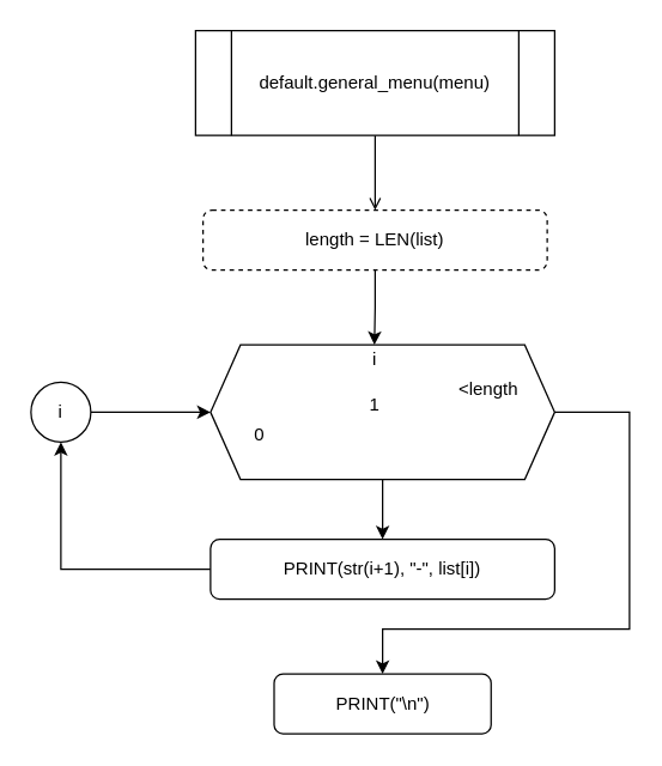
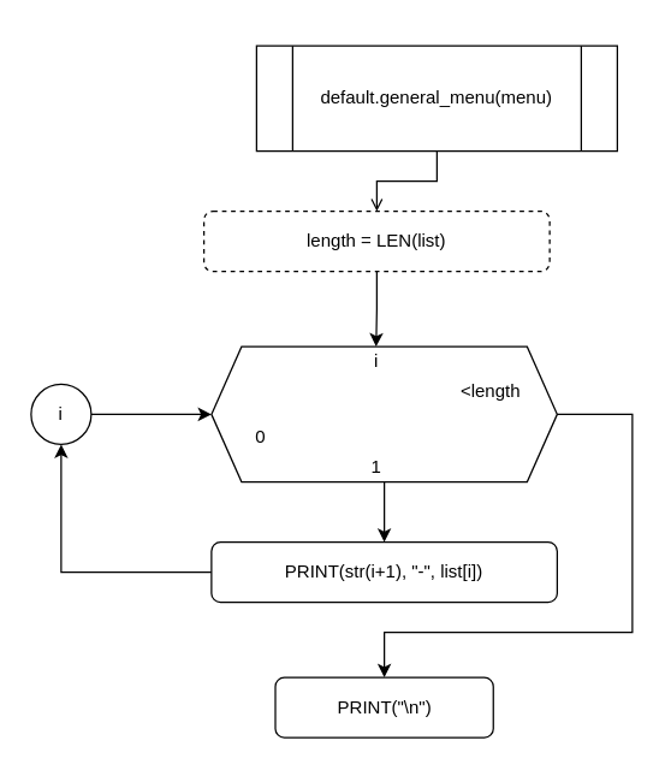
  <mxCell id="0" />
  <mxCell id="1" parent="0" />
  <mxCell id="2" value="" style="edgeStyle=orthogonalEdgeStyle;rounded=0;orthogonalLoop=1;jettySize=auto;html=1;endArrow=open;" edge="1" parent="1" source="3" target="5"><mxGeometry relative="1" as="geometry" /></mxCell>
- <mxCell id="3" value="default.general_menu(menu)" style="shape=process;whiteSpace=wrap;html=1;backgroundOutline=1;" vertex="1" parent="1"><mxGeometry x="130" y="20" width="240" height="70" as="geometry" /></mxCell>
+ <mxCell id="3" value="default.general_menu(menu)" style="shape=process;whiteSpace=wrap;html=1;backgroundOutline=1;" vertex="1" parent="1"><mxGeometry x="170" y="30" width="240" height="70" as="geometry" /></mxCell>
  <mxCell id="4" style="edgeStyle=orthogonalEdgeStyle;rounded=0;orthogonalLoop=1;jettySize=auto;html=1;entryX=0.5;entryY=0;entryDx=0;entryDy=0;" edge="1" parent="1" source="5" target="8"><mxGeometry relative="1" as="geometry" /></mxCell>
  <mxCell id="5" value="length = LEN(list)" style="rounded=1;whiteSpace=wrap;html=1;dashed=1;" vertex="1" parent="1"><mxGeometry x="135" y="140" width="230" height="40" as="geometry" /></mxCell>
  <mxCell id="6" value="" style="group" vertex="1" connectable="0" parent="1"><mxGeometry x="140" y="230" width="230" height="90" as="geometry" /></mxCell>
  <mxCell id="7" value="" style="shape=hexagon;perimeter=hexagonPerimeter2;whiteSpace=wrap;html=1;fixedSize=1;" vertex="1" parent="6"><mxGeometry width="230.0" height="90" as="geometry" /></mxCell>
  <mxCell id="8" value="i" style="text;html=1;strokeColor=none;fillColor=none;align=center;verticalAlign=middle;whiteSpace=wrap;rounded=0;" vertex="1" parent="6"><mxGeometry x="87.619" width="43.81" height="20" as="geometry" /></mxCell>
  <mxCell id="9" value="0" style="text;html=1;strokeColor=none;fillColor=none;align=center;verticalAlign=middle;whiteSpace=wrap;rounded=0;" vertex="1" parent="6"><mxGeometry x="10.952" y="50" width="43.81" height="20" as="geometry" /></mxCell>
- <mxCell id="10" value="1" style="text;html=1;strokeColor=none;fillColor=none;align=center;verticalAlign=middle;whiteSpace=wrap;rounded=0;" vertex="1" parent="6"><mxGeometry x="87.619" y="30" width="43.81" height="20" as="geometry" /></mxCell>
+ <mxCell id="10" value="1" style="text;html=1;strokeColor=none;fillColor=none;align=center;verticalAlign=middle;whiteSpace=wrap;rounded=0;" vertex="1" parent="6"><mxGeometry x="87.619" y="70" width="43.81" height="20" as="geometry" /></mxCell>
  <mxCell id="11" value="&amp;lt;length" style="text;html=1;strokeColor=none;fillColor=none;align=center;verticalAlign=middle;whiteSpace=wrap;rounded=0;" vertex="1" parent="6"><mxGeometry x="164.286" y="20" width="43.81" height="20" as="geometry" /></mxCell>
  <mxCell id="12" style="edgeStyle=orthogonalEdgeStyle;rounded=0;orthogonalLoop=1;jettySize=auto;html=1;entryX=0.5;entryY=1;entryDx=0;entryDy=0;" edge="1" parent="1" source="13" target="16"><mxGeometry relative="1" as="geometry" /></mxCell>
  <mxCell id="13" value="PRINT(str(i+1), &quot;-&quot;, list[i])" style="rounded=1;whiteSpace=wrap;html=1;" vertex="1" parent="1"><mxGeometry x="140" y="360" width="230" height="40" as="geometry" /></mxCell>
  <mxCell id="14" value="" style="edgeStyle=orthogonalEdgeStyle;rounded=0;orthogonalLoop=1;jettySize=auto;html=1;" edge="1" parent="1" source="7" target="13"><mxGeometry relative="1" as="geometry" /></mxCell>
  <mxCell id="15" style="edgeStyle=orthogonalEdgeStyle;rounded=0;orthogonalLoop=1;jettySize=auto;html=1;entryX=0;entryY=0.5;entryDx=0;entryDy=0;" edge="1" parent="1" source="16" target="7"><mxGeometry relative="1" as="geometry" /></mxCell>
  <mxCell id="16" value="i" style="ellipse;whiteSpace=wrap;html=1;aspect=fixed;" vertex="1" parent="1"><mxGeometry x="20" y="255" width="40" height="40" as="geometry" /></mxCell>
  <mxCell id="17" value="PRINT(&quot;\n&quot;)" style="rounded=1;whiteSpace=wrap;html=1;" vertex="1" parent="1"><mxGeometry x="182.5" y="450" width="145" height="40" as="geometry" /></mxCell>
  <mxCell id="18" style="edgeStyle=orthogonalEdgeStyle;rounded=0;orthogonalLoop=1;jettySize=auto;html=1;entryX=0.5;entryY=0;entryDx=0;entryDy=0;" edge="1" parent="1" source="7" target="17"><mxGeometry relative="1" as="geometry"><Array as="points"><mxPoint x="420" y="275" /><mxPoint x="420" y="420" /><mxPoint x="255" y="420" /></Array></mxGeometry></mxCell>
